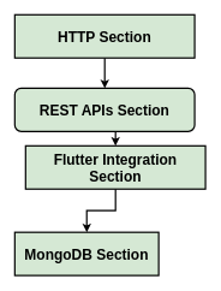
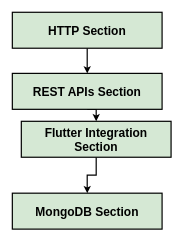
  <mxCell id="0" />
  <mxCell id="1" parent="0" />
  <mxCell id="2" style="edgeStyle=orthogonalEdgeStyle;rounded=0;orthogonalLoop=1;jettySize=auto;html=1;exitX=0.5;exitY=1;exitDx=0;exitDy=0;entryX=0.5;entryY=0;entryDx=0;entryDy=0;fontSize=20;strokeWidth=2;" edge="1" parent="1" source="3" target="5"><mxGeometry relative="1" as="geometry" /></mxCell>
  <mxCell id="3" value="HTTP Section" style="rounded=0;whiteSpace=wrap;html=1;fillColor=#d5e8d4;fontSize=20;fontStyle=1;strokeWidth=2;" vertex="1" parent="1"><mxGeometry x="20" y="20" width="250" height="60" as="geometry" /></mxCell>
  <mxCell id="4" style="edgeStyle=orthogonalEdgeStyle;rounded=0;orthogonalLoop=1;jettySize=auto;html=1;exitX=0.5;exitY=1;exitDx=0;exitDy=0;entryX=0.5;entryY=0;entryDx=0;entryDy=0;fontSize=20;strokeWidth=2;" edge="1" parent="1" source="5" target="7"><mxGeometry relative="1" as="geometry" /></mxCell>
- <mxCell id="5" value="REST APIs Section" style="whiteSpace=wrap;html=1;fillColor=#d5e8d4;fontSize=20;fontStyle=1;strokeWidth=2;rounded=1;" vertex="1" parent="1"><mxGeometry x="20" y="122" width="250" height="60" as="geometry" /></mxCell>
+ <mxCell id="5" value="REST APIs Section" style="rounded=0;whiteSpace=wrap;html=1;fillColor=#d5e8d4;fontSize=20;fontStyle=1;strokeWidth=2;" vertex="1" parent="1"><mxGeometry x="20" y="122" width="250" height="60" as="geometry" /></mxCell>
  <mxCell id="6" value="" style="edgeStyle=orthogonalEdgeStyle;rounded=0;orthogonalLoop=1;jettySize=auto;html=1;fontStyle=1;strokeWidth=2;" edge="1" parent="1" source="7" target="8"><mxGeometry relative="1" as="geometry" /></mxCell>
  <mxCell id="7" value="Flutter Integration Section" style="rounded=0;whiteSpace=wrap;html=1;fillColor=#d5e8d4;fontSize=20;fontStyle=1;strokeWidth=2;" vertex="1" parent="1"><mxGeometry x="35" y="202" width="250" height="60" as="geometry" /></mxCell>
- <mxCell id="8" value="MongoDB Section" style="rounded=0;whiteSpace=wrap;html=1;fillColor=#d5e8d4;fontSize=20;fontStyle=1;strokeWidth=2;" vertex="1" parent="1"><mxGeometry x="20" y="322" width="200" height="60" as="geometry" /></mxCell>
+ <mxCell id="8" value="MongoDB Section" style="rounded=0;whiteSpace=wrap;html=1;fillColor=#d5e8d4;fontSize=20;fontStyle=1;strokeWidth=2;" vertex="1" parent="1"><mxGeometry x="20" y="322" width="250" height="60" as="geometry" /></mxCell>
